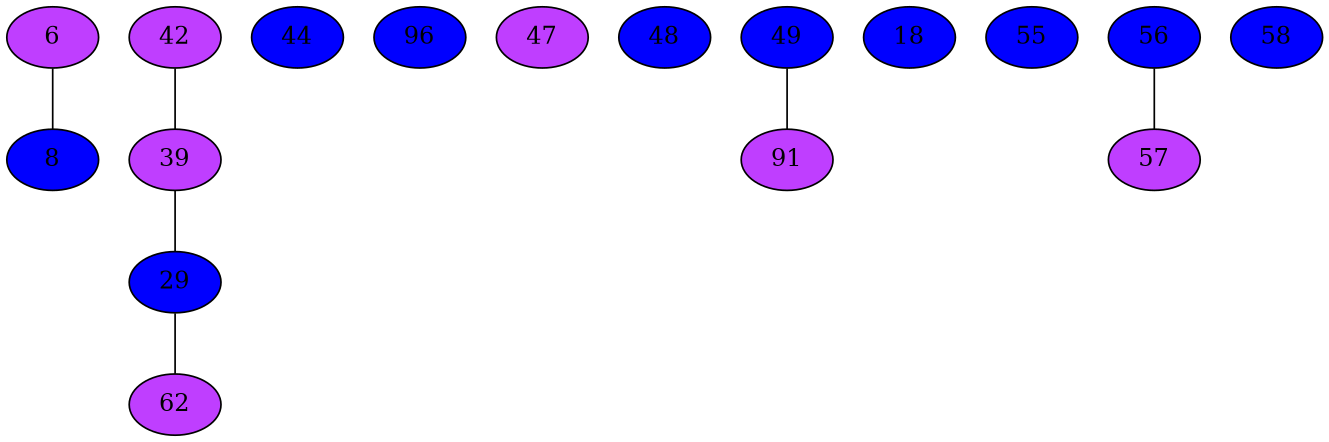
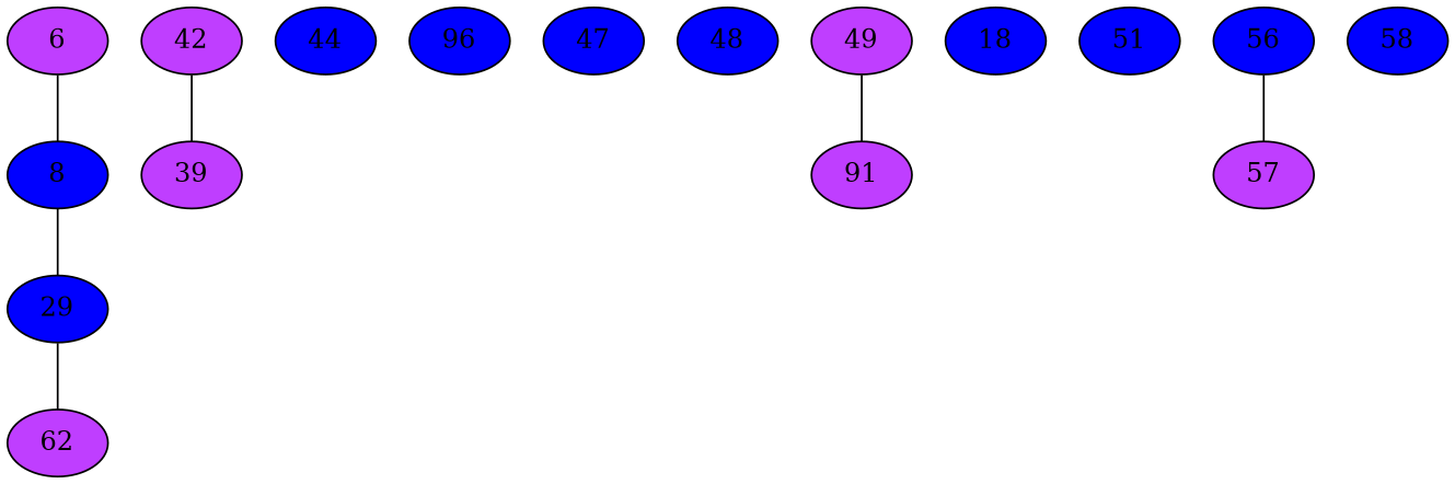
  strict graph {
    node [fillcolor=blue1 style=filled]
    n1 [fillcolor=darkorchid1 label=6]
    n2 [label=8]
    n3 [fillcolor=darkorchid1 label=39]
    n4 [label=29]
    n5 [fillcolor=darkorchid1 label=62]
    n6 [fillcolor=darkorchid1 label=42]
    n7 [label=44]
    n8 [label=96]
-   n9 [fillcolor=darkorchid1 label=47]
+   n9 [label=47]
    n10 [label=48]
-   n11 [label=49]
+   n11 [fillcolor=darkorchid1 label=49]
    n12 [fillcolor=darkorchid1 label=91]
    n13 [label=18]
-   n14 [label=55]
+   n14 [label=51]
    n15 [label=56]
    n16 [fillcolor=darkorchid1 label=57]
    n17 [label=58]
    n1 -- n2
-   n3 -- n4
+   n2 -- n4
    n4 -- n5
    n6 -- n3
    n11 -- n12
    n15 -- n16
  }
